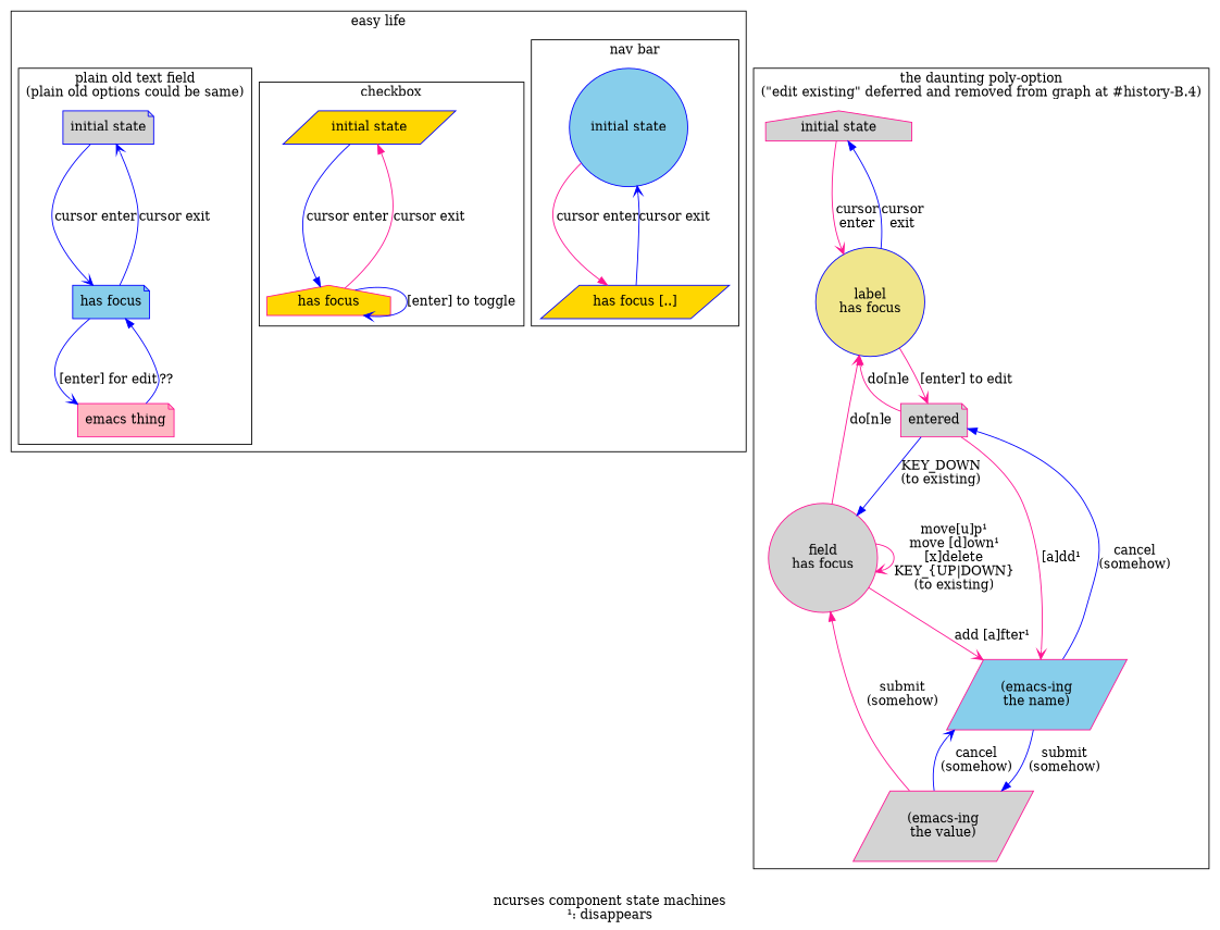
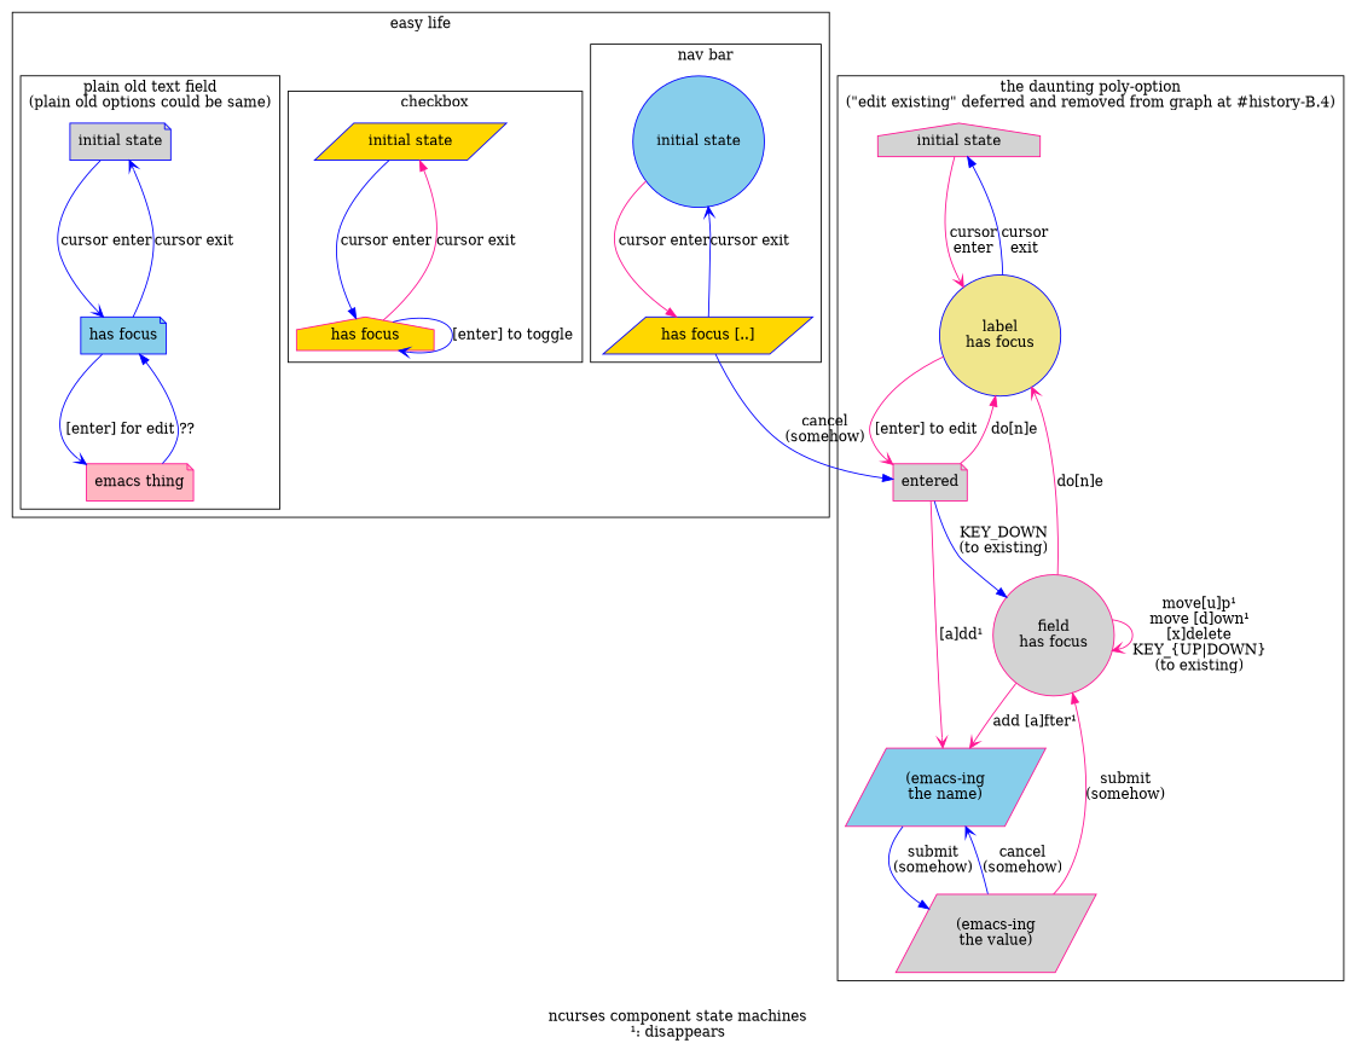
  digraph {
    label="\nncurses component state machines\n¹: disappears\n"
    rankdir=TB
    node [color=deeppink fillcolor=lightgrey shape=parallelogram style=filled]
    edge [arrowhead=vee color=blue]
    n1 [color=blue fillcolor=skyblue label="initial state" shape=circle]
    n2 [color=blue fillcolor=gold label="has focus [..]"]
    n3 [color=blue fillcolor=gold label="initial state"]
    n4 [fillcolor=gold label="has focus" shape=house]
    n5 [color=blue label="initial state" shape=note]
    n6 [color=blue fillcolor=skyblue label="has focus" shape=note]
    n7 [fillcolor=lightpink label="emacs thing" shape=note]
    n8 [label="initial state" shape=house]
    n9 [color=blue fillcolor=khaki label="label\nhas focus" shape=circle]
    n10 [label=entered shape=note]
    n11 [fillcolor=skyblue label="(emacs-ing\nthe name)"]
    n12 [label="field\nhas focus" shape=circle]
    n13 [label="(emacs-ing\nthe value)"]
    subgraph cluster_1 {
      label="easy life"
      subgraph cluster_2 {
        label="nav bar"
        n1
        n2
      }
      subgraph cluster_3 {
        label=checkbox
        n3
        n4
      }
      subgraph cluster_4 {
        label="plain old text field\n(plain old options could be same)"
        n5
        n6
        n7
      }
    }
    subgraph cluster_5 {
      label="the daunting poly-option\n(\"edit existing\" deferred and removed from graph at #history-B.4)"
      n8
      n9
      n10
      n11
      n12
      n13
    }
    n1 -> n2 [arrowhead=normal color=deeppink label="cursor enter"]
    n2 -> n1 [label="cursor exit"]
    n3 -> n4 [arrowhead=normal label="cursor enter"]
    n4 -> n3 [arrowhead=normal color=deeppink label="cursor exit"]
    n4 -> n4 [label="[enter] to toggle"]
    n5 -> n6 [label="cursor enter"]
    n6 -> n5 [label="cursor exit"]
    n6 -> n7 [label="[enter] for edit"]
    n7 -> n6 [arrowhead=normal label="??"]
    n8 -> n9 [color=deeppink label="cursor\nenter"]
    n9 -> n8 [arrowhead=normal label="cursor\nexit"]
    n9 -> n10 [color=deeppink label="[enter] to edit"]
    n10 -> n9 [arrowhead=normal color=deeppink label="do[n]e"]
    n10 -> n11 [color=deeppink label="[a]dd¹"]
    n10 -> n12 [arrowhead=normal label="KEY_DOWN\n(to existing)"]
-   n11 -> n10 [arrowhead=normal label="cancel\n(somehow)"]
+   n2 -> n10 [arrowhead=normal label="cancel\n(somehow)"]
    n11 -> n13 [arrowhead=normal label="submit\n(somehow)"]
    n12 -> n9 [color=deeppink label="do[n]e"]
    n12 -> n11 [color=deeppink label="add [a]fter¹"]
    n12 -> n12 [color=deeppink label="move[u]p¹\nmove [d]own¹\n[x]delete\nKEY_{UP|DOWN}\n(to existing)"]
    n13 -> n11 [label="cancel\n(somehow)"]
    n13 -> n12 [arrowhead=normal color=deeppink label="submit\n(somehow)"]
  }
